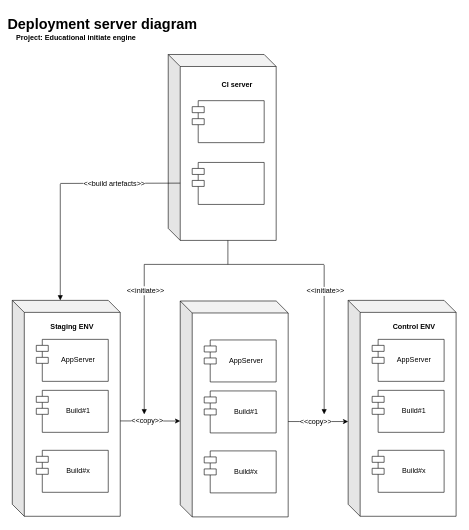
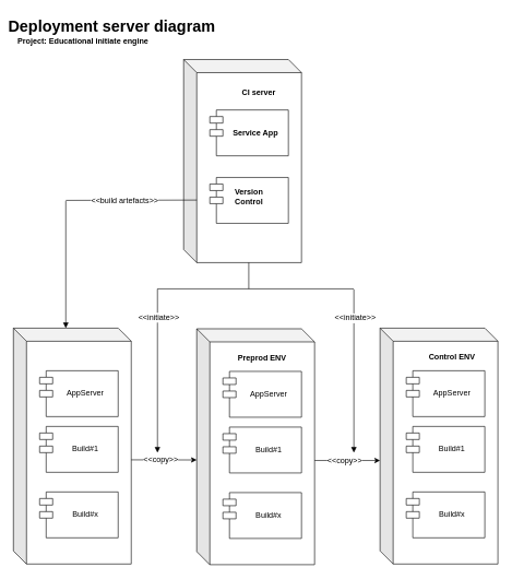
  <mxCell id="0" />
  <mxCell id="1" parent="0" />
  <mxCell id="2" value="Deployment server diagram" style="text;strokeColor=none;fillColor=none;html=1;fontSize=24;fontStyle=1;verticalAlign=middle;align=center;" vertex="1" parent="1"><mxGeometry x="120" y="20" width="100" height="40" as="geometry" /></mxCell>
  <mxCell id="3" value="Project: Educational initiate engine" style="text;align=center;fontStyle=1;verticalAlign=middle;spacingLeft=3;spacingRight=3;strokeColor=none;rotatable=0;points=[[0,0.5],[1,0.5]];portConstraint=eastwest;html=1;" vertex="1" parent="1"><mxGeometry x="86" y="50" width="80" height="26" as="geometry" /></mxCell>
  <mxCell id="4" value="" style="shape=cube;whiteSpace=wrap;html=1;boundedLbl=1;backgroundOutline=1;darkOpacity=0.05;darkOpacity2=0.1;" vertex="1" parent="1"><mxGeometry x="280" y="90" width="180" height="310" as="geometry" /></mxCell>
  <mxCell id="5" value="" style="shape=module;align=left;spacingLeft=20;align=center;verticalAlign=top;whiteSpace=wrap;html=1;" vertex="1" parent="1"><mxGeometry x="320" y="167" width="120" height="70" as="geometry" /></mxCell>
  <mxCell id="6" value="" style="shape=module;align=left;spacingLeft=20;align=center;verticalAlign=top;whiteSpace=wrap;html=1;" vertex="1" parent="1"><mxGeometry x="320" y="270" width="120" height="70" as="geometry" /></mxCell>
+ <mxCell id="7" value="&lt;b&gt;Service App&lt;/b&gt;" style="text;html=1;strokeColor=none;fillColor=none;align=center;verticalAlign=middle;whiteSpace=wrap;rounded=0;" vertex="1" parent="1"><mxGeometry x="350" y="187" width="80" height="30" as="geometry" /></mxCell>
+ <mxCell id="8" value="&lt;b&gt;Version Control&lt;/b&gt;" style="text;html=1;strokeColor=none;fillColor=none;align=center;verticalAlign=middle;whiteSpace=wrap;rounded=0;" vertex="1" parent="1"><mxGeometry x="345" y="280" width="70" height="40" as="geometry" /></mxCell>
  <mxCell id="9" value="" style="endArrow=none;html=1;rounded=0;" edge="1" parent="1"><mxGeometry width="50" height="50" relative="1" as="geometry"><mxPoint y="305" as="sourcePoint" x="100" /><mxPoint x="300" y="304.5" as="targetPoint" /></mxGeometry></mxCell>
  <mxCell id="10" value="&lt;font style=&quot;font-size: 12px;&quot;&gt;&amp;lt;&amp;lt;build artefacts&amp;gt;&amp;gt;&lt;/font&gt;" style="edgeLabel;html=1;align=center;verticalAlign=middle;resizable=0;points=[];" vertex="1" connectable="0" parent="9"><mxGeometry x="-0.11" y="-1" relative="1" as="geometry"><mxPoint as="offset" /></mxGeometry></mxCell>
  <mxCell id="11" value="" style="endArrow=block;html=1;rounded=0;endFill=1;" edge="1" parent="1"><mxGeometry width="50" height="50" relative="1" as="geometry"><mxPoint y="306" as="sourcePoint" x="100" /><mxPoint y="500" as="targetPoint" x="100" /></mxGeometry></mxCell>
  <mxCell id="12" value="" style="shape=cube;whiteSpace=wrap;html=1;boundedLbl=1;backgroundOutline=1;darkOpacity=0.05;darkOpacity2=0.1;" vertex="1" parent="1"><mxGeometry x="20" y="500" width="180" height="360" as="geometry" /></mxCell>
- <mxCell id="13" value="&lt;b&gt;Staging ENV&lt;/b&gt;" style="text;html=1;strokeColor=none;fillColor=none;align=center;verticalAlign=middle;whiteSpace=wrap;rounded=0;" vertex="1" parent="1"><mxGeometry x="80" y="530" width="80" height="30" as="geometry" /></mxCell>
  <mxCell id="14" value="" style="shape=module;align=left;spacingLeft=20;align=center;verticalAlign=top;whiteSpace=wrap;html=1;" vertex="1" parent="1"><mxGeometry x="60" y="565" width="120" height="70" as="geometry" /></mxCell>
  <mxCell id="15" value="AppServer" style="text;html=1;strokeColor=none;fillColor=none;align=center;verticalAlign=middle;whiteSpace=wrap;rounded=0;" vertex="1" parent="1"><mxGeometry x="90" y="585" width="80" height="30" as="geometry" /></mxCell>
  <mxCell id="16" value="" style="shape=module;align=left;spacingLeft=20;align=center;verticalAlign=top;whiteSpace=wrap;html=1;" vertex="1" parent="1"><mxGeometry x="60" y="650" width="120" height="70" as="geometry" /></mxCell>
  <mxCell id="17" value="Build#1" style="text;html=1;strokeColor=none;fillColor=none;align=center;verticalAlign=middle;whiteSpace=wrap;rounded=0;" vertex="1" parent="1"><mxGeometry x="90" y="670" width="80" height="30" as="geometry" /></mxCell>
  <mxCell id="18" value="" style="shape=module;align=left;spacingLeft=20;align=center;verticalAlign=top;whiteSpace=wrap;html=1;" vertex="1" parent="1"><mxGeometry x="60" y="750" width="120" height="70" as="geometry" /></mxCell>
  <mxCell id="19" value="Build#x" style="text;html=1;strokeColor=none;fillColor=none;align=center;verticalAlign=middle;whiteSpace=wrap;rounded=0;" vertex="1" parent="1"><mxGeometry x="90" y="770" width="80" height="30" as="geometry" /></mxCell>
  <mxCell id="20" value="" style="shape=cube;whiteSpace=wrap;html=1;boundedLbl=1;backgroundOutline=1;darkOpacity=0.05;darkOpacity2=0.1;" vertex="1" parent="1"><mxGeometry x="300" y="501" width="180" height="360" as="geometry" /></mxCell>
+ <mxCell id="21" value="&lt;b&gt;Preprod ENV&lt;/b&gt;" style="text;html=1;strokeColor=none;fillColor=none;align=center;verticalAlign=middle;whiteSpace=wrap;rounded=0;" vertex="1" parent="1"><mxGeometry x="360" y="531" width="80" height="30" as="geometry" /></mxCell>
  <mxCell id="22" value="" style="shape=module;align=left;spacingLeft=20;align=center;verticalAlign=top;whiteSpace=wrap;html=1;" vertex="1" parent="1"><mxGeometry x="340" y="566" width="120" height="70" as="geometry" /></mxCell>
  <mxCell id="23" value="AppServer" style="text;html=1;strokeColor=none;fillColor=none;align=center;verticalAlign=middle;whiteSpace=wrap;rounded=0;" vertex="1" parent="1"><mxGeometry x="370" y="586" width="80" height="30" as="geometry" /></mxCell>
  <mxCell id="24" value="" style="shape=module;align=left;spacingLeft=20;align=center;verticalAlign=top;whiteSpace=wrap;html=1;" vertex="1" parent="1"><mxGeometry x="340" y="651" width="120" height="70" as="geometry" /></mxCell>
  <mxCell id="25" value="Build#1" style="text;html=1;strokeColor=none;fillColor=none;align=center;verticalAlign=middle;whiteSpace=wrap;rounded=0;" vertex="1" parent="1"><mxGeometry x="370" y="671" width="80" height="30" as="geometry" /></mxCell>
  <mxCell id="26" value="" style="shape=module;align=left;spacingLeft=20;align=center;verticalAlign=top;whiteSpace=wrap;html=1;" vertex="1" parent="1"><mxGeometry x="340" y="751" width="120" height="70" as="geometry" /></mxCell>
  <mxCell id="27" value="Build#x" style="text;html=1;strokeColor=none;fillColor=none;align=center;verticalAlign=middle;whiteSpace=wrap;rounded=0;" vertex="1" parent="1"><mxGeometry x="370" y="771" width="80" height="30" as="geometry" /></mxCell>
  <mxCell id="28" value="" style="shape=cube;whiteSpace=wrap;html=1;boundedLbl=1;backgroundOutline=1;darkOpacity=0.05;darkOpacity2=0.1;" vertex="1" parent="1"><mxGeometry x="580" y="500" width="180" height="360" as="geometry" /></mxCell>
  <mxCell id="29" value="&lt;b&gt;Control ENV&lt;/b&gt;" style="text;html=1;strokeColor=none;fillColor=none;align=center;verticalAlign=middle;whiteSpace=wrap;rounded=0;" vertex="1" parent="1"><mxGeometry x="640" y="530" width="100" height="30" as="geometry" /></mxCell>
  <mxCell id="30" value="" style="shape=module;align=left;spacingLeft=20;align=center;verticalAlign=top;whiteSpace=wrap;html=1;" vertex="1" parent="1"><mxGeometry x="620" y="565" width="120" height="70" as="geometry" /></mxCell>
  <mxCell id="31" value="AppServer" style="text;html=1;strokeColor=none;fillColor=none;align=center;verticalAlign=middle;whiteSpace=wrap;rounded=0;" vertex="1" parent="1"><mxGeometry x="650" y="585" width="80" height="30" as="geometry" /></mxCell>
  <mxCell id="32" value="" style="shape=module;align=left;spacingLeft=20;align=center;verticalAlign=top;whiteSpace=wrap;html=1;" vertex="1" parent="1"><mxGeometry x="620" y="650" width="120" height="70" as="geometry" /></mxCell>
  <mxCell id="33" value="Build#1" style="text;html=1;strokeColor=none;fillColor=none;align=center;verticalAlign=middle;whiteSpace=wrap;rounded=0;" vertex="1" parent="1"><mxGeometry x="650" y="670" width="80" height="30" as="geometry" /></mxCell>
  <mxCell id="34" value="" style="shape=module;align=left;spacingLeft=20;align=center;verticalAlign=top;whiteSpace=wrap;html=1;" vertex="1" parent="1"><mxGeometry x="620" y="750" width="120" height="70" as="geometry" /></mxCell>
  <mxCell id="35" value="Build#x" style="text;html=1;strokeColor=none;fillColor=none;align=center;verticalAlign=middle;whiteSpace=wrap;rounded=0;" vertex="1" parent="1"><mxGeometry x="650" y="770" width="80" height="30" as="geometry" /></mxCell>
  <mxCell id="36" value="" style="endArrow=none;html=1;rounded=0;" edge="1" parent="1"><mxGeometry width="50" height="50" relative="1" as="geometry"><mxPoint x="379.5" y="440" as="sourcePoint" /><mxPoint x="379.5" y="400" as="targetPoint" /></mxGeometry></mxCell>
  <mxCell id="37" value="" style="endArrow=none;html=1;rounded=0;" edge="1" parent="1"><mxGeometry width="50" height="50" relative="1" as="geometry"><mxPoint x="240" y="440" as="sourcePoint" /><mxPoint x="540" y="440" as="targetPoint" /></mxGeometry></mxCell>
  <mxCell id="38" value="" style="endArrow=block;html=1;rounded=0;endFill=1;" edge="1" parent="1"><mxGeometry width="50" height="50" relative="1" as="geometry"><mxPoint x="540" y="441" as="sourcePoint" /><mxPoint x="540" y="690" as="targetPoint" /></mxGeometry></mxCell>
  <mxCell id="39" value="&lt;font style=&quot;font-size: 12px;&quot;&gt;&amp;lt;&amp;lt;initiate&amp;gt;&amp;gt;&lt;/font&gt;" style="edgeLabel;html=1;align=center;verticalAlign=middle;resizable=0;points=[];" vertex="1" connectable="0" parent="38"><mxGeometry x="-0.657" y="1" relative="1" as="geometry"><mxPoint as="offset" /></mxGeometry></mxCell>
  <mxCell id="40" value="" style="endArrow=block;html=1;rounded=0;endFill=1;" edge="1" parent="1"><mxGeometry width="50" height="50" relative="1" as="geometry"><mxPoint x="240" y="440" as="sourcePoint" /><mxPoint x="240" y="690" as="targetPoint" /></mxGeometry></mxCell>
  <mxCell id="41" value="&lt;font style=&quot;font-size: 12px;&quot;&gt;&amp;lt;&amp;lt;initiate&amp;gt;&amp;gt;&lt;/font&gt;" style="edgeLabel;html=1;align=center;verticalAlign=middle;resizable=0;points=[];" vertex="1" connectable="0" parent="40"><mxGeometry x="-0.657" y="1" relative="1" as="geometry"><mxPoint as="offset" /></mxGeometry></mxCell>
  <mxCell id="42" value="" style="endArrow=classic;html=1;rounded=0;entryX=0;entryY=0.556;entryDx=0;entryDy=0;entryPerimeter=0;" edge="1" parent="1" target="20"><mxGeometry width="50" height="50" relative="1" as="geometry"><mxPoint x="200" y="701" as="sourcePoint" /><mxPoint x="260" y="701" as="targetPoint" /></mxGeometry></mxCell>
  <mxCell id="43" value="&lt;font style=&quot;font-size: 12px;&quot;&gt;&amp;lt;&amp;lt;copy&amp;gt;&amp;gt;&lt;/font&gt;" style="edgeLabel;html=1;align=center;verticalAlign=middle;resizable=0;points=[];" vertex="1" connectable="0" parent="42"><mxGeometry x="-0.1" y="-2" relative="1" as="geometry"><mxPoint y="-3" as="offset" /></mxGeometry></mxCell>
  <mxCell id="44" value="" style="endArrow=classic;html=1;rounded=0;entryX=0;entryY=0.556;entryDx=0;entryDy=0;entryPerimeter=0;" edge="1" parent="1"><mxGeometry width="50" height="50" relative="1" as="geometry"><mxPoint x="480" y="702" as="sourcePoint" /><mxPoint x="580" y="702" as="targetPoint" /></mxGeometry></mxCell>
  <mxCell id="45" value="&lt;font style=&quot;font-size: 12px;&quot;&gt;&amp;lt;&amp;lt;copy&amp;gt;&amp;gt;&lt;/font&gt;" style="edgeLabel;html=1;align=center;verticalAlign=middle;resizable=0;points=[];" vertex="1" connectable="0" parent="44"><mxGeometry x="-0.1" y="-2" relative="1" as="geometry"><mxPoint y="-3" as="offset" /></mxGeometry></mxCell>
  <mxCell id="46" value="&lt;b&gt;CI server&lt;/b&gt;" style="text;html=1;strokeColor=none;fillColor=none;align=center;verticalAlign=middle;whiteSpace=wrap;rounded=0;" vertex="1" parent="1"><mxGeometry x="365" y="125" width="60" height="30" as="geometry" /></mxCell>
